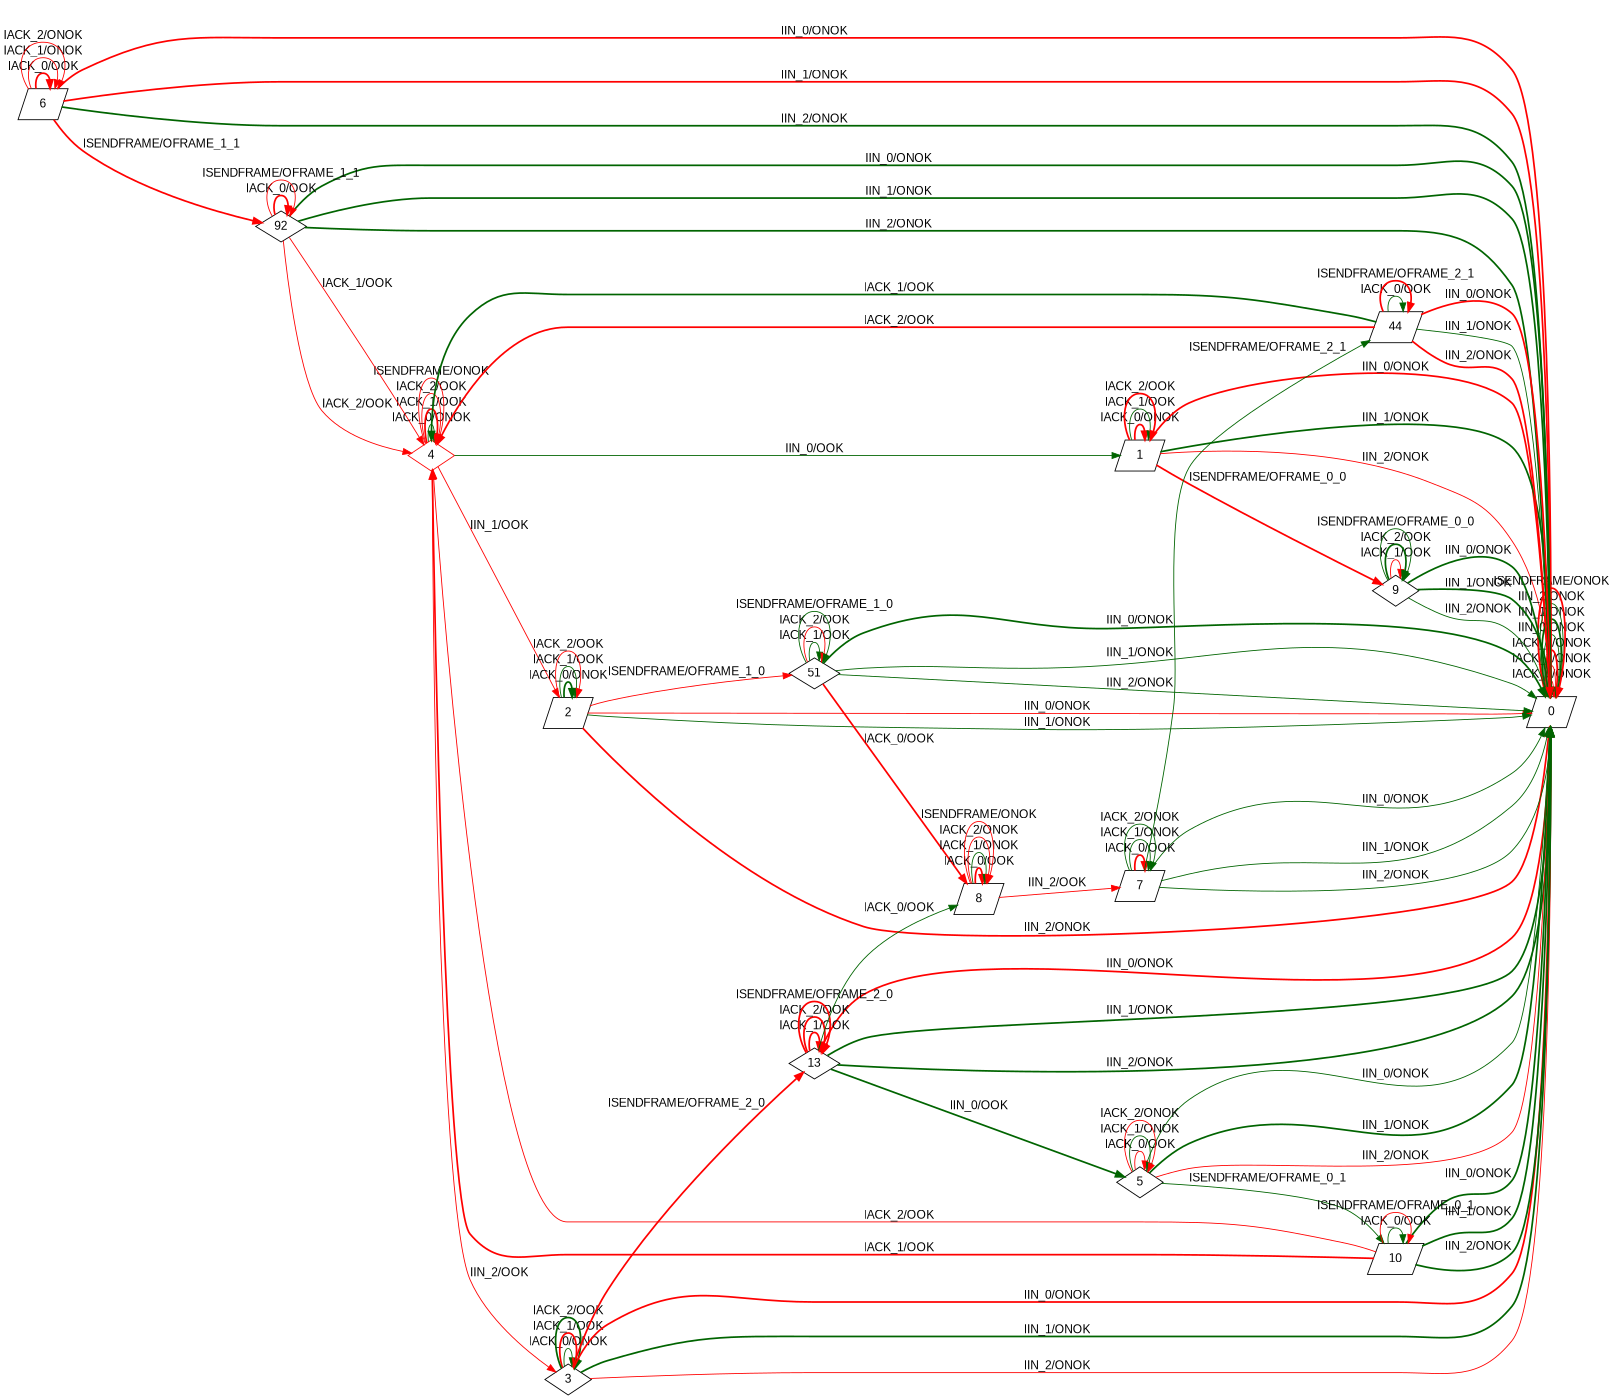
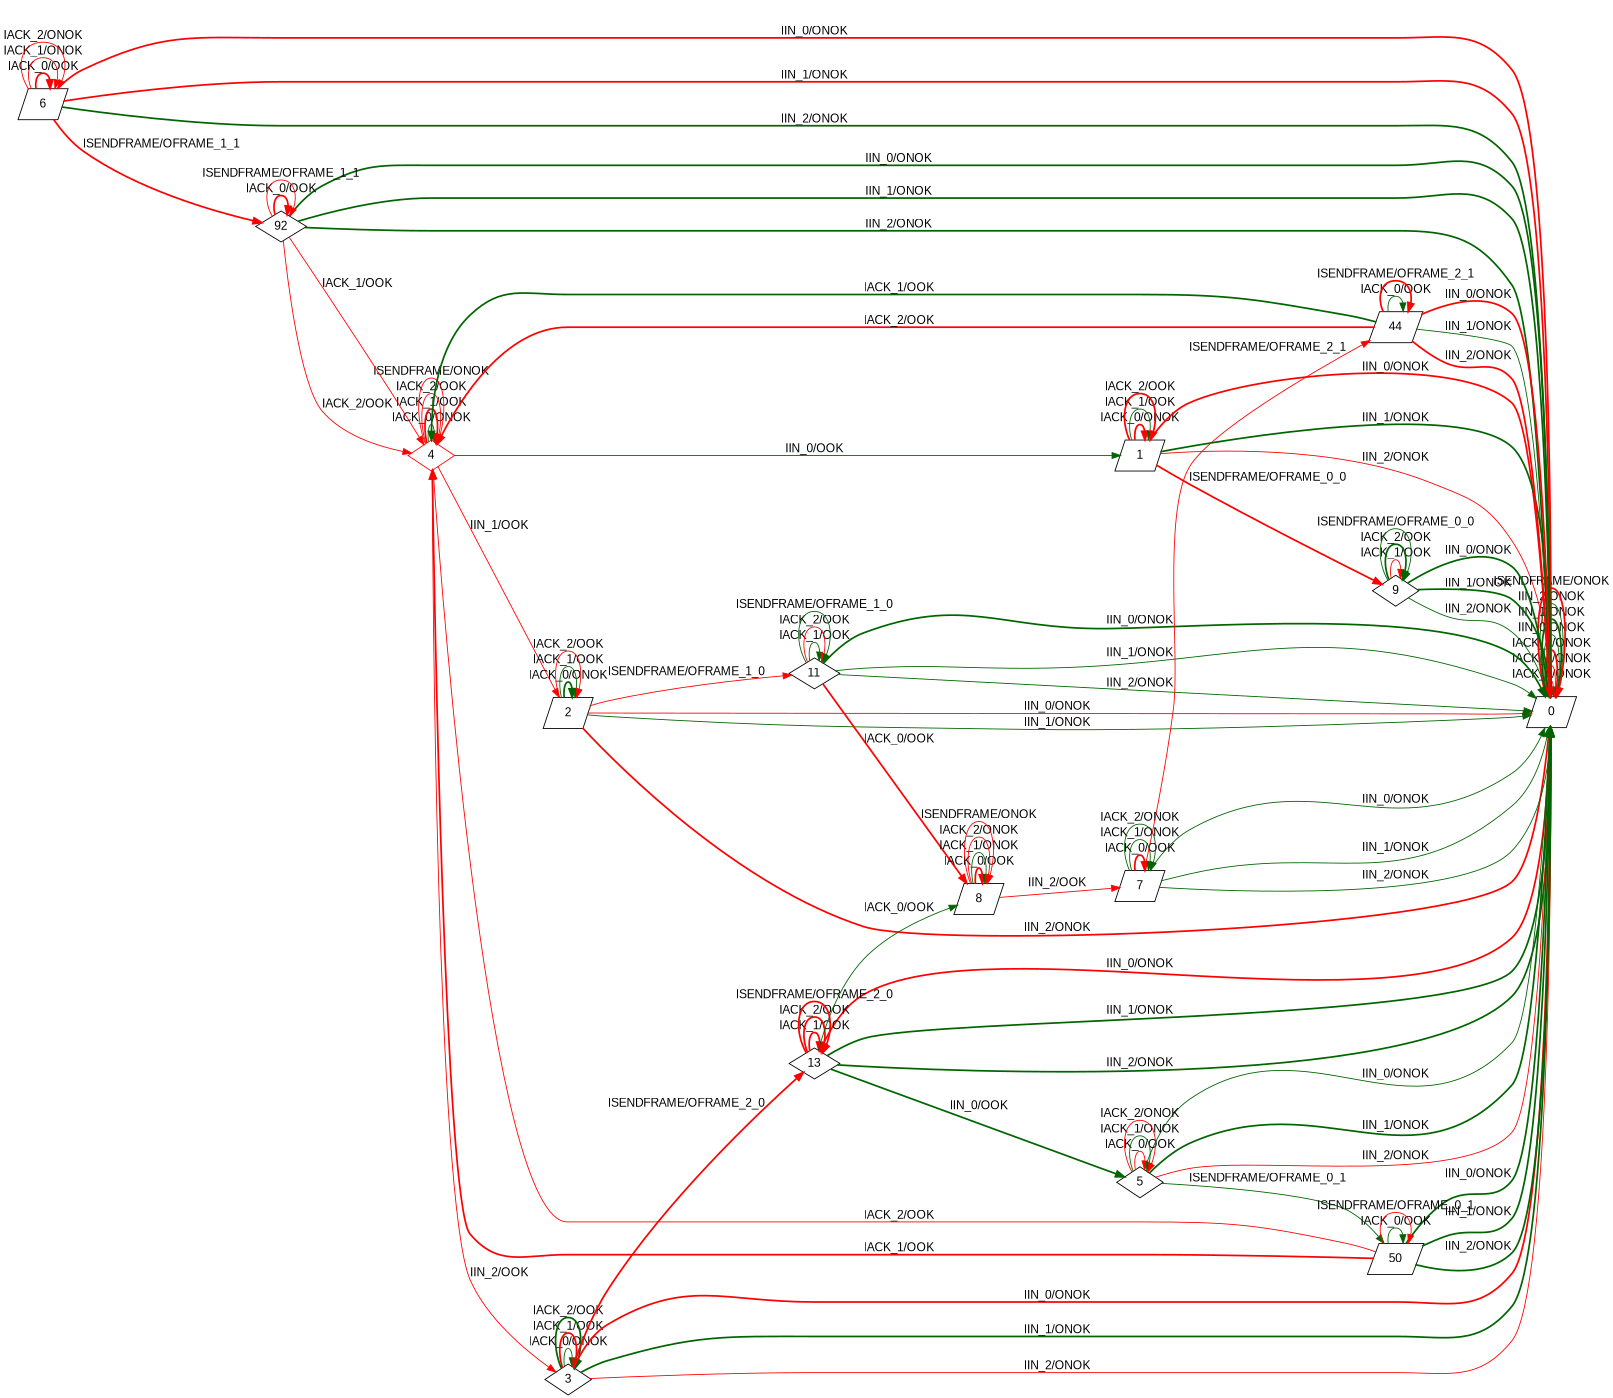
  digraph {
    fontname="Liberation Sans"
    rankdir=LR
    node [fontname="Liberation Sans" shape=parallelogram]
    edge [color=red fontname="Liberation Sans" style=solid]
    4 [color=red shape=diamond]
    1
    2
    3 [shape=diamond]
    0
    9 [shape=diamond]
-   11 [shape=diamond label=51]
+   11 [shape=diamond]
    13 [shape=diamond]
    8
    5 [shape=diamond]
-   10
+   10 [label=50]
    6
    n13 [label=92 shape=diamond]
    7
    n15 [label=44]
    4 -> 4 [color=darkgreen label="IACK_0/ONOK"]
    4 -> 4 [label="IACK_1/OOK" style=bold]
    4 -> 4 [label="IACK_2/OOK"]
    4 -> 4 [label="ISENDFRAME/ONOK"]
    4 -> 1 [color=darkgreen label="IIN_0/OOK"]
    4 -> 2 [label="IIN_1/OOK"]
    4 -> 3 [label="IIN_2/OOK"]
    1 -> 1 [label="IACK_0/ONOK" style=bold]
    1 -> 1 [color=darkgreen label="IACK_1/OOK"]
    1 -> 1 [label="IACK_2/OOK" style=bold]
    1 -> 0 [label="IIN_0/ONOK" style=bold]
    1 -> 0 [color=darkgreen label="IIN_1/ONOK" style=bold]
    1 -> 0 [label="IIN_2/ONOK"]
    1 -> 9 [label="ISENDFRAME/OFRAME_0_0" style=bold]
    2 -> 2 [color=darkgreen label="IACK_0/ONOK" style=bold]
    2 -> 2 [color=darkgreen label="IACK_1/OOK"]
    2 -> 2 [label="IACK_2/OOK"]
    2 -> 0 [label="IIN_0/ONOK"]
    2 -> 0 [color=darkgreen label="IIN_1/ONOK"]
    2 -> 0 [label="IIN_2/ONOK" style=bold]
    2 -> 11 [label="ISENDFRAME/OFRAME_1_0"]
    3 -> 3 [color=darkgreen label="IACK_0/ONOK"]
    3 -> 3 [label="IACK_1/OOK" style=bold]
    3 -> 3 [color=darkgreen label="IACK_2/OOK" style=bold]
    3 -> 0 [label="IIN_0/ONOK" style=bold]
    3 -> 0 [color=darkgreen label="IIN_1/ONOK" style=bold]
    3 -> 0 [label="IIN_2/ONOK"]
    3 -> 13 [label="ISENDFRAME/OFRAME_2_0" style=bold]
    0 -> 0 [label="IACK_0/ONOK"]
    0 -> 0 [label="IACK_1/ONOK"]
    0 -> 0 [label="IACK_2/ONOK" style=bold]
    0 -> 0 [color=darkgreen label="IIN_0/ONOK"]
    0 -> 0 [color=darkgreen label="IIN_1/ONOK" style=bold]
    0 -> 0 [color=darkgreen label="IIN_2/ONOK"]
    0 -> 0 [label="ISENDFRAME/ONOK" style=bold]
    9 -> 0 [color=darkgreen label="IIN_0/ONOK" style=bold]
    9 -> 0 [color=darkgreen label="IIN_1/ONOK" style=bold]
    9 -> 0 [color=darkgreen label="IIN_2/ONOK"]
    9 -> 9 [label="IACK_1/OOK"]
    9 -> 9 [color=darkgreen label="IACK_2/OOK" style=bold]
    9 -> 9 [color=darkgreen label="ISENDFRAME/OFRAME_0_0"]
    11 -> 0 [color=darkgreen label="IIN_0/ONOK" style=bold]
    11 -> 0 [color=darkgreen label="IIN_1/ONOK"]
    11 -> 0 [color=darkgreen label="IIN_2/ONOK"]
    11 -> 11 [color=darkgreen label="IACK_1/OOK"]
    11 -> 11 [label="IACK_2/OOK"]
    11 -> 11 [color=darkgreen label="ISENDFRAME/OFRAME_1_0"]
    11 -> 8 [label="IACK_0/OOK" style=bold]
    13 -> 0 [label="IIN_0/ONOK" style=bold]
    13 -> 0 [color=darkgreen label="IIN_1/ONOK" style=bold]
    13 -> 0 [color=darkgreen label="IIN_2/ONOK" style=bold]
    13 -> 13 [label="IACK_1/OOK" style=bold]
    13 -> 13 [label="IACK_2/OOK" style=bold]
    13 -> 13 [label="ISENDFRAME/OFRAME_2_0" style=bold]
    13 -> 8 [color=darkgreen label="IACK_0/OOK"]
    13 -> 5 [color=darkgreen label="IIN_0/OOK" style=bold]
    8 -> 8 [label="IACK_0/OOK" style=bold]
    8 -> 8 [color=darkgreen label="IACK_1/ONOK"]
    8 -> 8 [label="IACK_2/ONOK"]
    8 -> 8 [label="ISENDFRAME/ONOK"]
    8 -> 7 [label="IIN_2/OOK"]
    5 -> 0 [color=darkgreen label="IIN_0/ONOK"]
    5 -> 0 [color=darkgreen label="IIN_1/ONOK" style=bold]
    5 -> 0 [label="IIN_2/ONOK"]
    5 -> 5 [label="IACK_0/OOK"]
    5 -> 5 [color=darkgreen label="IACK_1/ONOK"]
    5 -> 5 [label="IACK_2/ONOK"]
    5 -> 10 [color=darkgreen label="ISENDFRAME/OFRAME_0_1"]
    10 -> 4 [label="IACK_1/OOK" style=bold]
    10 -> 4 [label="IACK_2/OOK"]
    10 -> 0 [color=darkgreen label="IIN_0/ONOK" style=bold]
    10 -> 0 [color=darkgreen label="IIN_1/ONOK" style=bold]
    10 -> 0 [color=darkgreen label="IIN_2/ONOK" style=bold]
    10 -> 10 [color=darkgreen label="IACK_0/OOK"]
    10 -> 10 [label="ISENDFRAME/OFRAME_0_1"]
    6 -> 0 [label="IIN_0/ONOK" style=bold]
    6 -> 0 [label="IIN_1/ONOK" style=bold]
    6 -> 0 [color=darkgreen label="IIN_2/ONOK" style=bold]
    6 -> 6 [label="IACK_0/OOK" style=bold]
    6 -> 6 [label="IACK_1/ONOK"]
    6 -> 6 [label="IACK_2/ONOK"]
    6 -> n13 [label="ISENDFRAME/OFRAME_1_1" style=bold]
    n13 -> 4 [label="IACK_1/OOK"]
    n13 -> 4 [label="IACK_2/OOK"]
    n13 -> 0 [color=darkgreen label="IIN_0/ONOK" style=bold]
    n13 -> 0 [color=darkgreen label="IIN_1/ONOK" style=bold]
    n13 -> 0 [color=darkgreen label="IIN_2/ONOK" style=bold]
    n13 -> n13 [label="IACK_0/OOK" style=bold]
    n13 -> n13 [label="ISENDFRAME/OFRAME_1_1"]
    7 -> 0 [color=darkgreen label="IIN_0/ONOK"]
    7 -> 0 [color=darkgreen label="IIN_1/ONOK"]
    7 -> 0 [color=darkgreen label="IIN_2/ONOK"]
    7 -> 7 [label="IACK_0/OOK" style=bold]
    7 -> 7 [color=darkgreen label="IACK_1/ONOK"]
    7 -> 7 [color=darkgreen label="IACK_2/ONOK"]
-   7 -> n15 [color=darkgreen label="ISENDFRAME/OFRAME_2_1"]
+   7 -> n15 [label="ISENDFRAME/OFRAME_2_1"]
    n15 -> 4 [color=darkgreen label="IACK_1/OOK" style=bold]
    n15 -> 4 [label="IACK_2/OOK" style=bold]
    n15 -> 0 [label="IIN_0/ONOK" style=bold]
    n15 -> 0 [color=darkgreen label="IIN_1/ONOK"]
    n15 -> 0 [label="IIN_2/ONOK" style=bold]
    n15 -> n15 [color=darkgreen label="IACK_0/OOK"]
    n15 -> n15 [label="ISENDFRAME/OFRAME_2_1" style=bold]
  }
